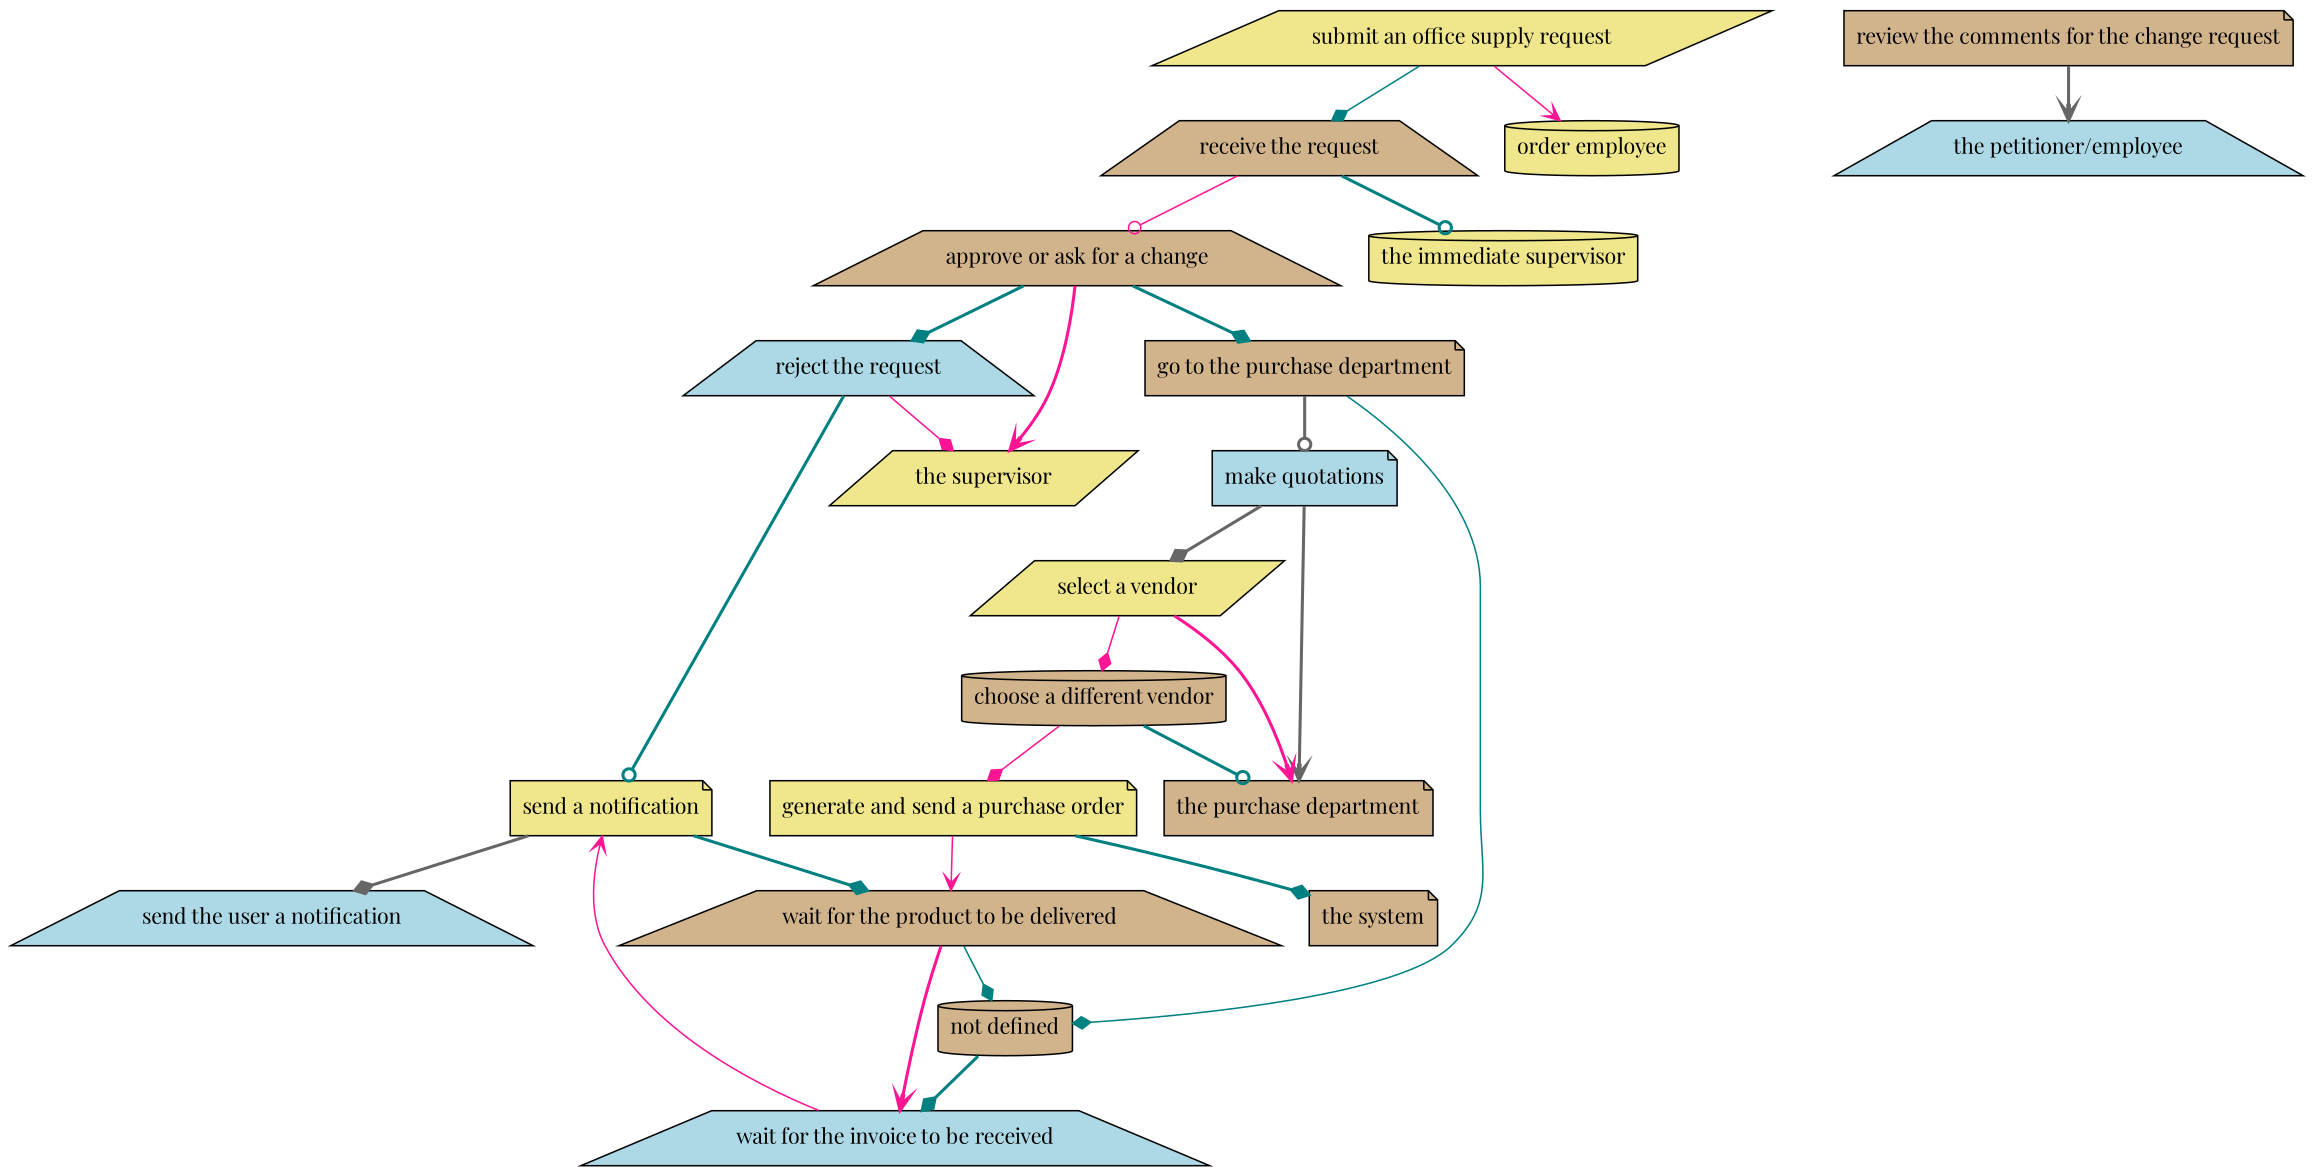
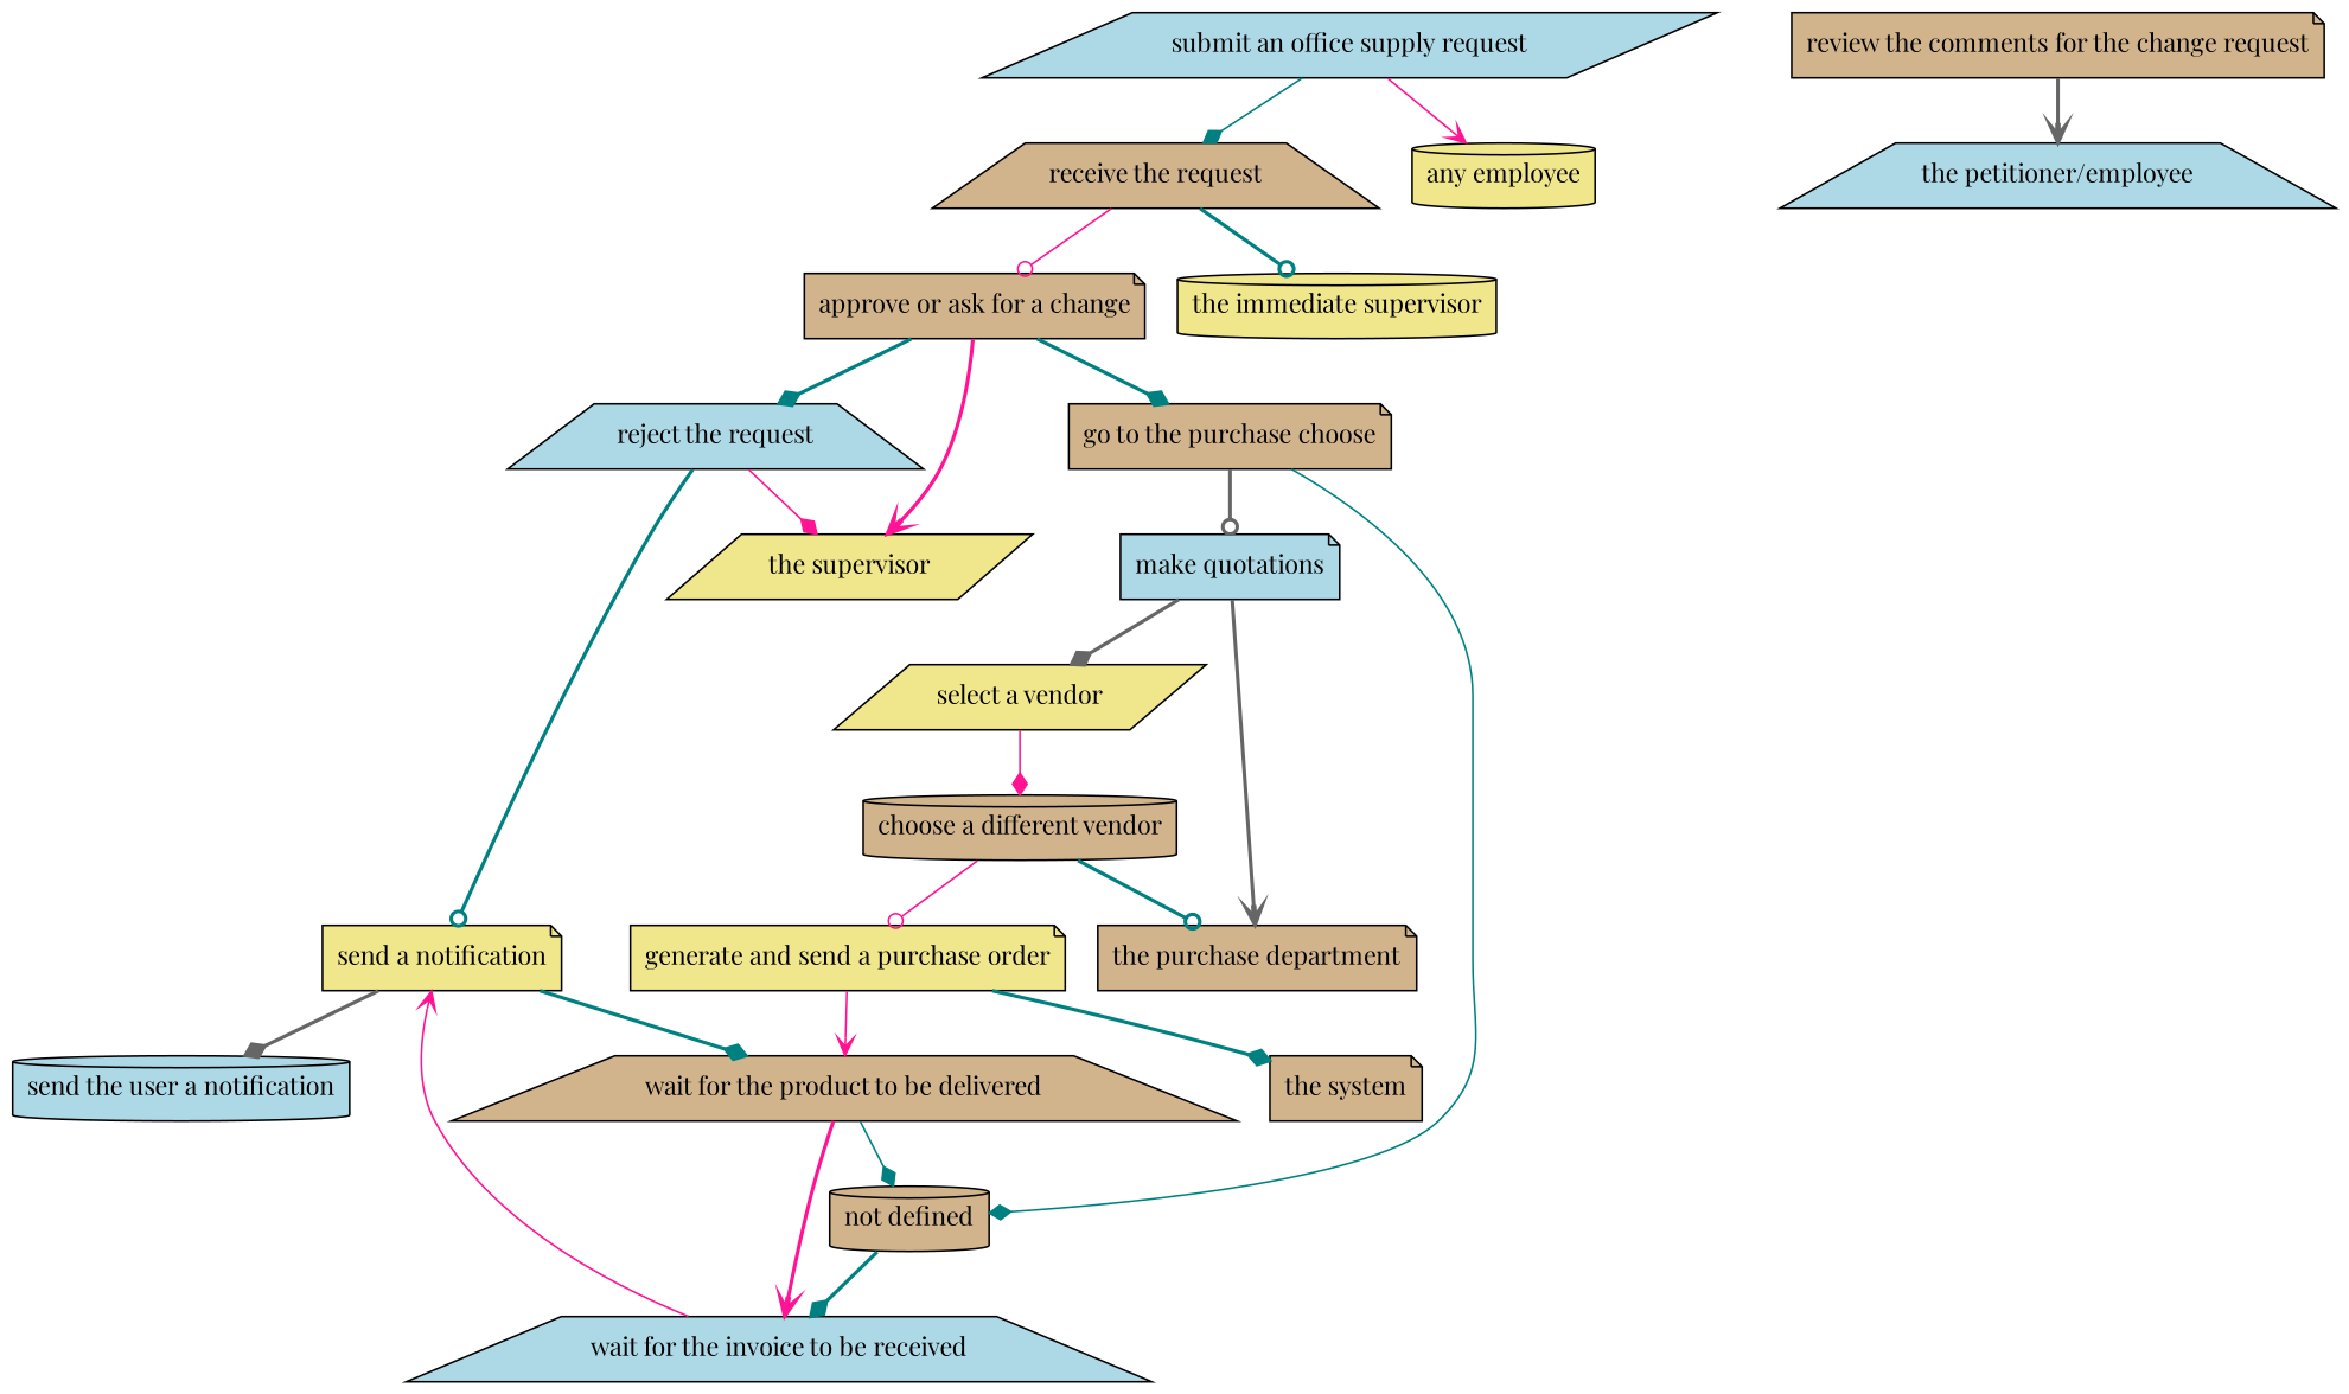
  strict digraph {
    fontname="Playfair Display"
    node [fillcolor=tan fontname="Playfair Display" shape=note style=filled]
    edge [arrowhead=diamond attrs="{'type': 'flow', 'label': 'flow'}" color=teal fontname="Playfair Display" style=bold]
-   "submit an office supply request" [attrs="{'type': 'Activity', 'label': 'submit an office supply request'}" fillcolor=khaki shape=parallelogram]
+   "submit an office supply request" [attrs="{'type': 'Activity', 'label': 'submit an office supply request'}" fillcolor=lightblue shape=parallelogram]
    "receive the request" [attrs="{'type': 'Activity', 'label': 'receive the request'}" shape=trapezium]
-   "any employee" [attrs="{'type': 'Actor', 'label': 'any employee'}" fillcolor=khaki shape=cylinder label="order employee"]
-   "approve or ask for a change" [attrs="{'type': 'Activity', 'label': 'approve or ask for a change'}" shape=trapezium]
+   "any employee" [attrs="{'type': 'Actor', 'label': 'any employee'}" fillcolor=khaki shape=cylinder]
+   "approve or ask for a change" [attrs="{'type': 'Activity', 'label': 'approve or ask for a change'}"]
    "the immediate supervisor" [attrs="{'type': 'Actor', 'label': 'the immediate supervisor'}" fillcolor=khaki shape=cylinder]
    "reject the request" [attrs="{'type': 'Activity', 'label': 'reject the request'}" fillcolor=lightblue shape=trapezium]
-   "go to the purchase department" [attrs="{'type': 'Activity', 'label': 'go to the purchase department'}"]
+   "go to the purchase department" [attrs="{'type': 'Activity', 'label': 'go to the purchase department'}" label="go to the purchase choose"]
    "the supervisor" [attrs="{'type': 'Actor', 'label': 'the supervisor'}" fillcolor=khaki shape=parallelogram]
    "send a notification" [attrs="{'type': 'Activity', 'label': 'send a notification'}" fillcolor=khaki]
    "make quotations" [attrs="{'type': 'Activity', 'label': 'make quotations'}" fillcolor=lightblue]
    "not defined" [attrs="{'type': 'Actor', 'label': 'not defined'}" shape=cylinder]
-   "send the user a notification" [attrs="{'type': 'Activity', 'label': 'send the user a notification'}" fillcolor=lightblue shape=trapezium]
+   "send the user a notification" [attrs="{'type': 'Activity', 'label': 'send the user a notification'}" fillcolor=lightblue shape=cylinder]
    "wait for the product to be delivered" [attrs="{'type': 'Activity', 'label': 'wait for the product to be delivered'}" shape=trapezium]
    "select a vendor" [attrs="{'type': 'Activity', 'label': 'select a vendor'}" fillcolor=khaki shape=parallelogram]
    "the purchase department" [attrs="{'type': 'Actor', 'label': 'the purchase department'}"]
    "wait for the invoice to be received" [attrs="{'type': 'Activity', 'label': 'wait for the invoice to be received'}" fillcolor=lightblue shape=trapezium]
    "the system" [attrs="{'type': 'Actor', 'label': 'the system'}"]
    "review the comments for the change request" [attrs="{'type': 'Activity', 'label': 'review the comments for the change request'}"]
    "the petitioner/employee" [attrs="{'type': 'Actor', 'label': 'the petitioner/employee'}" fillcolor=lightblue shape=trapezium]
    "choose a different vendor" [attrs="{'type': 'Activity', 'label': 'choose a different vendor'}" shape=cylinder]
    "generate and send a purchase order" [attrs="{'type': 'Activity', 'label': 'generate and send a purchase order'}" fillcolor=khaki]
    "submit an office supply request" -> "receive the request" [style=solid]
    "submit an office supply request" -> "any employee" [arrowhead=vee attrs="{'type': 'actor performer', 'label': 'actor performer'}" color=deeppink style=solid]
    "receive the request" -> "approve or ask for a change" [arrowhead=odot color=deeppink style=solid]
    "receive the request" -> "the immediate supervisor" [arrowhead=odot attrs="{'type': 'actor performer', 'label': 'actor performer'}"]
    "approve or ask for a change" -> "reject the request"
    "approve or ask for a change" -> "go to the purchase department"
    "approve or ask for a change" -> "the supervisor" [arrowhead=vee attrs="{'type': 'actor performer', 'label': 'actor performer'}" color=deeppink]
    "reject the request" -> "the supervisor" [attrs="{'type': 'actor performer', 'label': 'actor performer'}" color=deeppink style=solid]
    "reject the request" -> "send a notification" [arrowhead=odot]
    "go to the purchase department" -> "make quotations" [arrowhead=odot color=gray40]
    "go to the purchase department" -> "not defined" [attrs="{'type': 'actor performer', 'label': 'actor performer'}" style=solid]
    "send a notification" -> "send the user a notification" [color=gray40]
    "send a notification" -> "wait for the product to be delivered" [attrs="{'type': 'actor performer', 'label': 'actor performer'}"]
    "make quotations" -> "select a vendor" [color=gray40]
    "make quotations" -> "the purchase department" [arrowhead=vee attrs="{'type': 'actor performer', 'label': 'actor performer'}" color=gray40]
    "not defined" -> "wait for the invoice to be received" [attrs="{'type': 'actor performer', 'label': 'actor performer'}"]
    "wait for the product to be delivered" -> "not defined" [attrs="{'type': 'actor performer', 'label': 'actor performer'}" style=solid]
    "wait for the product to be delivered" -> "wait for the invoice to be received" [arrowhead=vee color=deeppink]
-   "select a vendor" -> "the purchase department" [arrowhead=vee attrs="{'type': 'actor performer', 'label': 'actor performer'}" color=deeppink]
    "select a vendor" -> "choose a different vendor" [color=deeppink style=solid]
    "wait for the invoice to be received" -> "send a notification" [arrowhead=vee color=deeppink style=solid]
    "review the comments for the change request" -> "the petitioner/employee" [arrowhead=vee attrs="{'type': 'actor performer', 'label': 'actor performer'}" color=gray40]
    "choose a different vendor" -> "the purchase department" [arrowhead=odot attrs="{'type': 'actor performer', 'label': 'actor performer'}"]
-   "choose a different vendor" -> "generate and send a purchase order" [color=deeppink style=solid]
+   "choose a different vendor" -> "generate and send a purchase order" [arrowhead=odot color=deeppink style=solid]
    "generate and send a purchase order" -> "wait for the product to be delivered" [arrowhead=vee color=deeppink style=solid]
    "generate and send a purchase order" -> "the system" [attrs="{'type': 'actor performer', 'label': 'actor performer'}"]
  }
